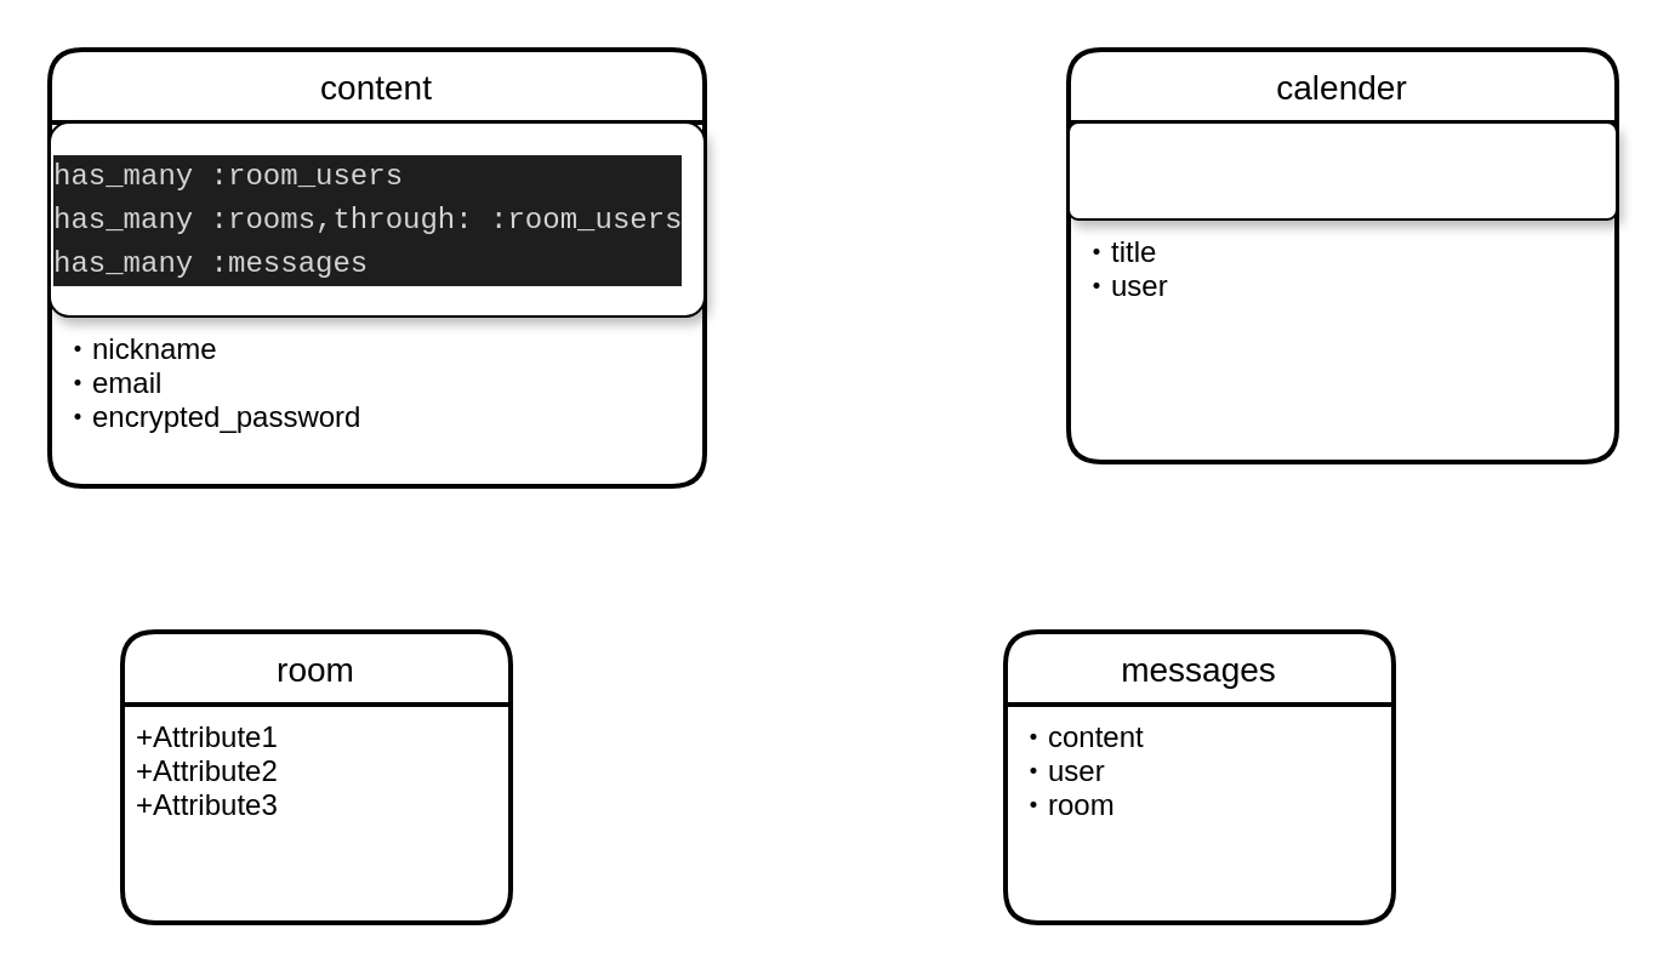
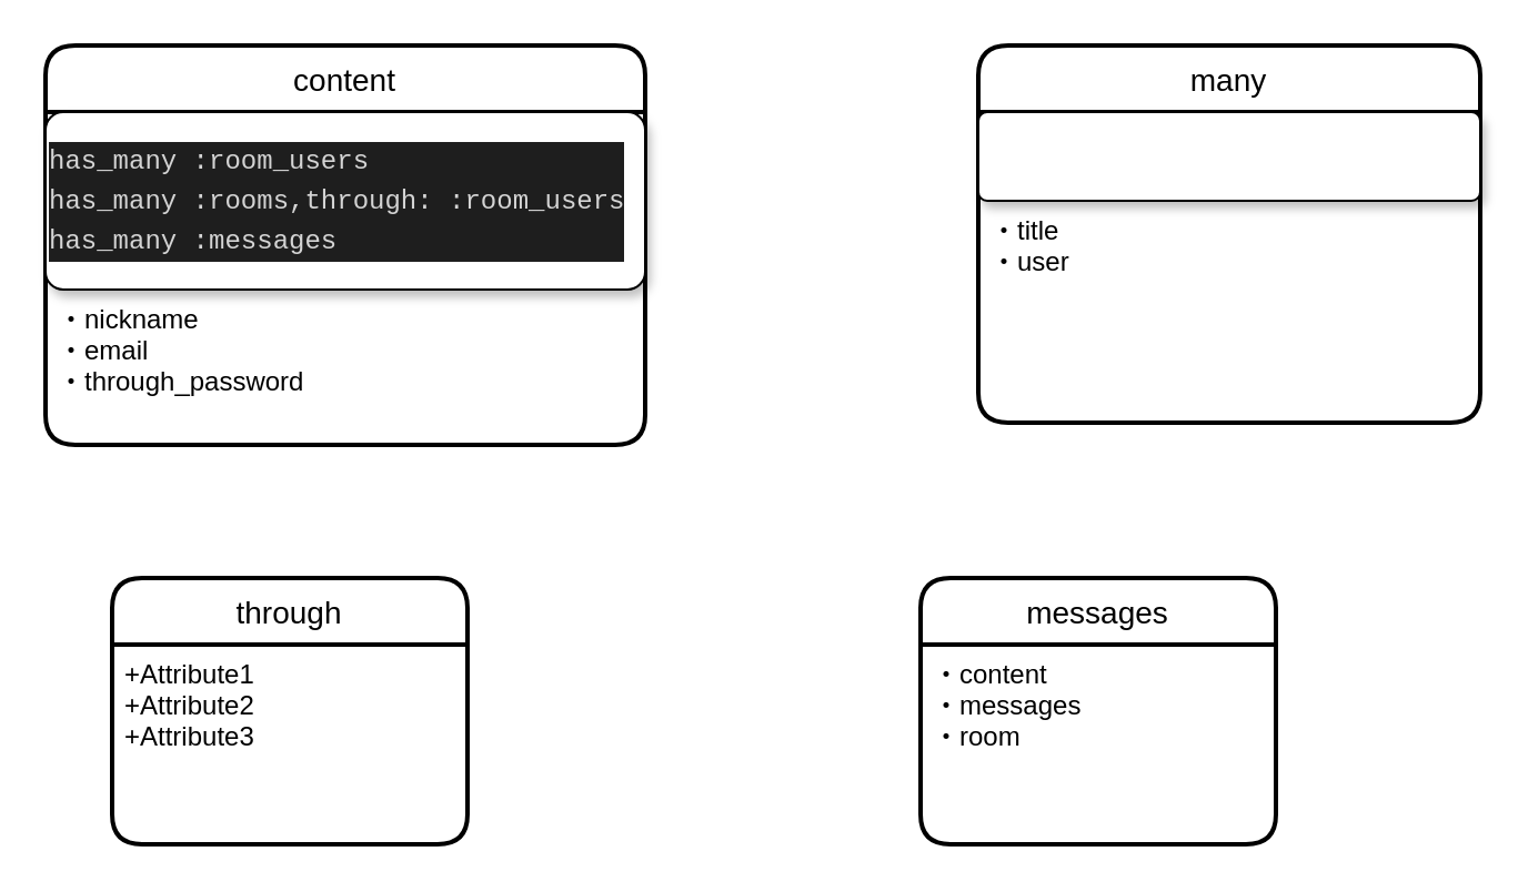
  <mxCell id="0" />
  <mxCell id="1" parent="0" />
  <mxCell id="2" value="content" style="swimlane;childLayout=stackLayout;horizontal=1;startSize=30;horizontalStack=0;rounded=1;fontSize=14;fontStyle=0;strokeWidth=2;resizeParent=0;resizeLast=1;shadow=0;dashed=0;align=center;" vertex="1" parent="1"><mxGeometry x="20" y="20" width="270" height="180" as="geometry" /></mxCell>
  <mxCell id="3" value="&lt;div style=&quot;color: rgb(212 , 212 , 212) ; background-color: rgb(30 , 30 , 30) ; font-family: &amp;#34;menlo&amp;#34; , &amp;#34;monaco&amp;#34; , &amp;#34;courier new&amp;#34; , monospace ; line-height: 18px&quot;&gt;&lt;div&gt;has_many :room_users&lt;/div&gt;&lt;div&gt;has_many :rooms,through: :room_users&lt;/div&gt;&lt;div&gt;has_many :messages&lt;/div&gt;&lt;/div&gt;" style="rounded=1;arcSize=10;whiteSpace=wrap;html=1;align=left;shadow=1;fontFamily=Helvetica;" vertex="1" parent="2"><mxGeometry y="30" width="270" height="80" as="geometry" /></mxCell>
- <mxCell id="4" value="・nickname&#10;・email&#10;・encrypted_password" style="align=left;strokeColor=none;fillColor=none;spacingLeft=4;fontSize=12;verticalAlign=top;resizable=0;rotatable=0;part=1;" vertex="1" parent="2"><mxGeometry y="110" width="270" height="70" as="geometry" /></mxCell>
+ <mxCell id="4" value="・nickname&#10;・email&#10;・through_password" style="align=left;strokeColor=none;fillColor=none;spacingLeft=4;fontSize=12;verticalAlign=top;resizable=0;rotatable=0;part=1;" vertex="1" parent="2"><mxGeometry y="110" width="270" height="70" as="geometry" /></mxCell>
  <mxCell id="5" value="messages" style="swimlane;childLayout=stackLayout;horizontal=1;startSize=30;horizontalStack=0;rounded=1;fontSize=14;fontStyle=0;strokeWidth=2;resizeParent=0;resizeLast=1;shadow=0;dashed=0;align=center;" vertex="1" parent="1"><mxGeometry x="414" y="260" width="160" height="120" as="geometry" /></mxCell>
- <mxCell id="6" value="・content&#10;・user&#10;・room&#10;" style="align=left;strokeColor=none;fillColor=none;spacingLeft=4;fontSize=12;verticalAlign=top;resizable=0;rotatable=0;part=1;" vertex="1" parent="5"><mxGeometry y="30" width="160" height="90" as="geometry" /></mxCell>
- <mxCell id="7" value="calender" style="swimlane;childLayout=stackLayout;horizontal=1;startSize=30;horizontalStack=0;rounded=1;fontSize=14;fontStyle=0;strokeWidth=2;resizeParent=0;resizeLast=1;shadow=0;dashed=0;align=center;" vertex="1" parent="1"><mxGeometry x="440" y="20" width="226" height="170" as="geometry" /></mxCell>
+ <mxCell id="6" value="・content&#10;・messages&#10;・room&#10;" style="align=left;strokeColor=none;fillColor=none;spacingLeft=4;fontSize=12;verticalAlign=top;resizable=0;rotatable=0;part=1;" vertex="1" parent="5"><mxGeometry y="30" width="160" height="90" as="geometry" /></mxCell>
+ <mxCell id="7" value="many" style="swimlane;childLayout=stackLayout;horizontal=1;startSize=30;horizontalStack=0;rounded=1;fontSize=14;fontStyle=0;strokeWidth=2;resizeParent=0;resizeLast=1;shadow=0;dashed=0;align=center;" vertex="1" parent="1"><mxGeometry x="440" y="20" width="226" height="170" as="geometry" /></mxCell>
  <mxCell id="8" value="" style="rounded=1;arcSize=10;whiteSpace=wrap;html=1;align=center;shadow=1;fontFamily=Helvetica;" vertex="1" parent="7"><mxGeometry y="30" width="226" height="40" as="geometry" /></mxCell>
  <mxCell id="9" value="・title&#10;・user" style="align=left;strokeColor=none;fillColor=none;spacingLeft=4;fontSize=12;verticalAlign=top;resizable=0;rotatable=0;part=1;" vertex="1" parent="7"><mxGeometry y="70" width="226" height="100" as="geometry" /></mxCell>
- <mxCell id="10" value="room" style="swimlane;childLayout=stackLayout;horizontal=1;startSize=30;horizontalStack=0;rounded=1;fontSize=14;fontStyle=0;strokeWidth=2;resizeParent=0;resizeLast=1;shadow=0;dashed=0;align=center;fontFamily=Helvetica;" vertex="1" parent="1"><mxGeometry x="50" y="260" width="160" height="120" as="geometry" /></mxCell>
+ <mxCell id="10" value="through" style="swimlane;childLayout=stackLayout;horizontal=1;startSize=30;horizontalStack=0;rounded=1;fontSize=14;fontStyle=0;strokeWidth=2;resizeParent=0;resizeLast=1;shadow=0;dashed=0;align=center;fontFamily=Helvetica;" vertex="1" parent="1"><mxGeometry x="50" y="260" width="160" height="120" as="geometry" /></mxCell>
  <mxCell id="11" value="+Attribute1&#10;+Attribute2&#10;+Attribute3" style="align=left;strokeColor=none;fillColor=none;spacingLeft=4;fontSize=12;verticalAlign=top;resizable=0;rotatable=0;part=1;shadow=1;fontFamily=Helvetica;" vertex="1" parent="10"><mxGeometry y="30" width="160" height="90" as="geometry" /></mxCell>
